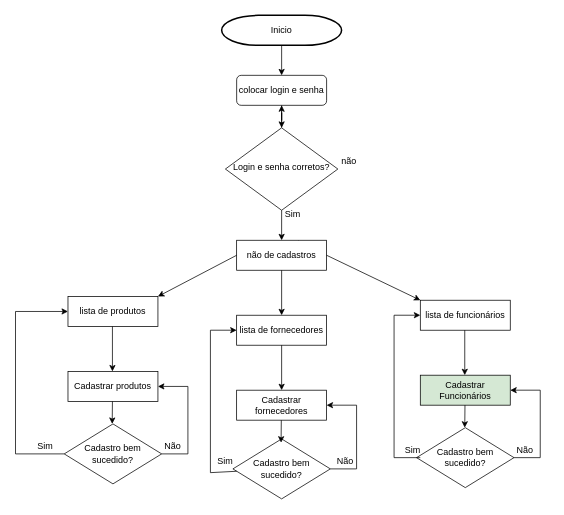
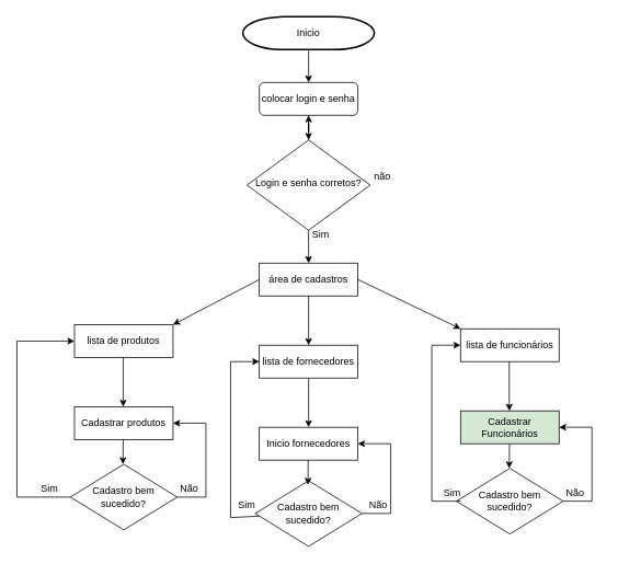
  <mxCell id="0" />
  <mxCell id="1" parent="0" />
  <mxCell id="2" value="" style="edgeStyle=orthogonalEdgeStyle;rounded=0;orthogonalLoop=1;jettySize=auto;html=1;" edge="1" parent="1" source="3" target="5"><mxGeometry relative="1" as="geometry" /></mxCell>
  <mxCell id="3" value="Login e senha corretos?" style="rhombus;whiteSpace=wrap;html=1;shadow=0;fontFamily=Helvetica;fontSize=12;align=center;strokeWidth=1;spacing=6;spacingTop=-4;" parent="1" vertex="1"><mxGeometry x="300" y="170" width="150" height="110" as="geometry" /></mxCell>
  <mxCell id="4" value="Inicio" style="strokeWidth=2;html=1;shape=mxgraph.flowchart.terminator;whiteSpace=wrap;" vertex="1" parent="1"><mxGeometry x="295" y="20" width="160" height="40" as="geometry" /></mxCell>
  <mxCell id="5" value="colocar login e senha" style="whiteSpace=wrap;html=1;rounded=1;" vertex="1" parent="1"><mxGeometry x="315" y="100" width="120" height="40" as="geometry" /></mxCell>
  <mxCell id="6" value="" style="endArrow=classic;html=1;rounded=0;exitX=0.5;exitY=1;exitDx=0;exitDy=0;entryX=0.5;entryY=0;entryDx=0;entryDy=0;" edge="1" parent="1" source="3" target="11"><mxGeometry width="50" height="50" relative="1" as="geometry"><mxPoint x="370" y="360" as="sourcePoint" /><mxPoint x="375" y="410" as="targetPoint" /></mxGeometry></mxCell>
  <mxCell id="7" value="" style="endArrow=classic;html=1;rounded=0;exitX=0.5;exitY=1;exitDx=0;exitDy=0;exitPerimeter=0;" edge="1" parent="1" source="4" target="5"><mxGeometry width="50" height="50" relative="1" as="geometry"><mxPoint x="370" y="100" as="sourcePoint" /><mxPoint x="420" y="50" as="targetPoint" /></mxGeometry></mxCell>
  <mxCell id="8" value="" style="endArrow=classic;html=1;rounded=0;exitX=0.5;exitY=1;exitDx=0;exitDy=0;entryX=0.5;entryY=0;entryDx=0;entryDy=0;" edge="1" parent="1" source="5" target="3"><mxGeometry width="50" height="50" relative="1" as="geometry"><mxPoint x="385" y="70" as="sourcePoint" /><mxPoint x="385" y="110" as="targetPoint" /><Array as="points" /></mxGeometry></mxCell>
  <mxCell id="9" value="não" style="text;html=1;align=center;verticalAlign=middle;whiteSpace=wrap;rounded=0;" vertex="1" parent="1"><mxGeometry x="435" y="200" width="60" height="30" as="geometry" /></mxCell>
  <mxCell id="10" value="sim" style="text;html=1;align=center;verticalAlign=middle;whiteSpace=wrap;rounded=0;" vertex="1" parent="1"><mxGeometry x="370" y="310" width="60" height="30" as="geometry" /></mxCell>
- <mxCell id="11" value="não de cadastros" style="rounded=0;whiteSpace=wrap;html=1;" vertex="1" parent="1"><mxGeometry x="315" y="320" width="120" height="40" as="geometry" /></mxCell>
+ <mxCell id="11" value="área de cadastros" style="rounded=0;whiteSpace=wrap;html=1;" vertex="1" parent="1"><mxGeometry x="315" y="320" width="120" height="40" as="geometry" /></mxCell>
  <mxCell id="12" value="" style="endArrow=classic;html=1;rounded=0;exitX=1;exitY=0.5;exitDx=0;exitDy=0;entryX=0;entryY=0;entryDx=0;entryDy=0;" edge="1" parent="1" source="11" target="17"><mxGeometry width="50" height="50" relative="1" as="geometry"><mxPoint x="460" y="370" as="sourcePoint" /><mxPoint x="510" y="400" as="targetPoint" /></mxGeometry></mxCell>
  <mxCell id="13" value="" style="endArrow=classic;html=1;rounded=0;exitX=0;exitY=0.5;exitDx=0;exitDy=0;entryX=1;entryY=0;entryDx=0;entryDy=0;" edge="1" parent="1" source="11" target="15"><mxGeometry width="50" height="50" relative="1" as="geometry"><mxPoint x="250" y="380" as="sourcePoint" /><mxPoint x="250" y="400" as="targetPoint" /></mxGeometry></mxCell>
  <mxCell id="14" value="" style="endArrow=classic;html=1;rounded=0;exitX=0.5;exitY=1;exitDx=0;exitDy=0;" edge="1" parent="1" source="11"><mxGeometry width="50" height="50" relative="1" as="geometry"><mxPoint x="370" y="450" as="sourcePoint" /><mxPoint x="375" y="420" as="targetPoint" /></mxGeometry></mxCell>
  <mxCell id="15" value="lista de produtos" style="rounded=0;whiteSpace=wrap;html=1;" vertex="1" parent="1"><mxGeometry x="90" y="395" width="120" height="40" as="geometry" /></mxCell>
  <mxCell id="16" value="lista de fornecedores" style="rounded=0;whiteSpace=wrap;html=1;" vertex="1" parent="1"><mxGeometry x="315" y="420" width="120" height="40" as="geometry" /></mxCell>
  <mxCell id="17" value="lista de funcionários" style="rounded=0;whiteSpace=wrap;html=1;" vertex="1" parent="1"><mxGeometry x="560" y="400" width="120" height="40" as="geometry" /></mxCell>
  <mxCell id="18" value="" style="endArrow=classic;html=1;rounded=0;exitX=0.5;exitY=1;exitDx=0;exitDy=0;" edge="1" parent="1" source="16"><mxGeometry width="50" height="50" relative="1" as="geometry"><mxPoint x="385" y="370" as="sourcePoint" /><mxPoint x="375" y="520" as="targetPoint" /></mxGeometry></mxCell>
  <mxCell id="19" value="" style="endArrow=classic;html=1;rounded=0;exitX=0.5;exitY=1;exitDx=0;exitDy=0;" edge="1" parent="1"><mxGeometry width="50" height="50" relative="1" as="geometry"><mxPoint x="619.29" y="440" as="sourcePoint" /><mxPoint x="619.29" y="500" as="targetPoint" /></mxGeometry></mxCell>
  <mxCell id="20" value="" style="endArrow=classic;html=1;rounded=0;exitX=0.5;exitY=1;exitDx=0;exitDy=0;" edge="1" parent="1"><mxGeometry width="50" height="50" relative="1" as="geometry"><mxPoint x="149.29" y="435" as="sourcePoint" /><mxPoint x="149.29" y="495" as="targetPoint" /></mxGeometry></mxCell>
  <mxCell id="21" value="Cadastrar produtos" style="rounded=0;whiteSpace=wrap;html=1;" vertex="1" parent="1"><mxGeometry x="90" y="495" width="120" height="40" as="geometry" /></mxCell>
- <mxCell id="22" value="Cadastrar fornecedores" style="rounded=0;whiteSpace=wrap;html=1;" vertex="1" parent="1"><mxGeometry x="315" y="520" width="120" height="40" as="geometry" /></mxCell>
+ <mxCell id="22" value="Inicio fornecedores" style="rounded=0;whiteSpace=wrap;html=1;" vertex="1" parent="1"><mxGeometry x="315" y="520" width="120" height="40" as="geometry" /></mxCell>
  <mxCell id="23" value="Cadastrar Funcionários" style="rounded=0;whiteSpace=wrap;html=1;fillColor=#d5e8d4;" vertex="1" parent="1"><mxGeometry x="560" y="500" width="120" height="40" as="geometry" /></mxCell>
  <mxCell id="24" value="Cadastro bem sucedido?" style="rhombus;whiteSpace=wrap;html=1;" vertex="1" parent="1"><mxGeometry x="85" y="565" width="130" height="80" as="geometry" /></mxCell>
  <mxCell id="25" value="Cadastro bem sucedido?" style="rhombus;whiteSpace=wrap;html=1;" vertex="1" parent="1"><mxGeometry x="310" y="585" width="130" height="80" as="geometry" /></mxCell>
  <mxCell id="26" value="Cadastro bem sucedido?" style="rhombus;whiteSpace=wrap;html=1;" vertex="1" parent="1"><mxGeometry x="555" y="570" width="130" height="80" as="geometry" /></mxCell>
  <mxCell id="27" value="" style="endArrow=classic;html=1;rounded=0;exitX=0.5;exitY=1;exitDx=0;exitDy=0;" edge="1" parent="1"><mxGeometry width="50" height="50" relative="1" as="geometry"><mxPoint x="149.29" y="535" as="sourcePoint" /><mxPoint x="149" y="565" as="targetPoint" /></mxGeometry></mxCell>
  <mxCell id="28" value="" style="endArrow=classic;html=1;rounded=0;exitX=0.5;exitY=1;exitDx=0;exitDy=0;" edge="1" parent="1"><mxGeometry width="50" height="50" relative="1" as="geometry"><mxPoint x="374.58" y="560" as="sourcePoint" /><mxPoint x="374.29" y="590" as="targetPoint" /></mxGeometry></mxCell>
  <mxCell id="29" value="" style="endArrow=classic;html=1;rounded=0;exitX=0.5;exitY=1;exitDx=0;exitDy=0;" edge="1" parent="1"><mxGeometry width="50" height="50" relative="1" as="geometry"><mxPoint x="619.58" y="540" as="sourcePoint" /><mxPoint x="619.29" y="570" as="targetPoint" /></mxGeometry></mxCell>
  <mxCell id="30" value="" style="endArrow=classic;html=1;rounded=0;exitX=0;exitY=0.5;exitDx=0;exitDy=0;entryX=0;entryY=0.5;entryDx=0;entryDy=0;" edge="1" parent="1" source="24" target="15"><mxGeometry width="50" height="50" relative="1" as="geometry"><mxPoint x="20" y="555" as="sourcePoint" /><mxPoint x="70" y="505" as="targetPoint" /><Array as="points"><mxPoint x="20" y="605" /><mxPoint x="20" y="415" /></Array></mxGeometry></mxCell>
  <mxCell id="31" value="" style="endArrow=classic;html=1;rounded=0;entryX=0;entryY=0.5;entryDx=0;entryDy=0;" edge="1" parent="1" source="25"><mxGeometry width="50" height="50" relative="1" as="geometry"><mxPoint x="310" y="630" as="sourcePoint" /><mxPoint x="315" y="440" as="targetPoint" /><Array as="points"><mxPoint x="280" y="630" /><mxPoint x="280" y="440" /></Array></mxGeometry></mxCell>
  <mxCell id="32" value="" style="endArrow=classic;html=1;rounded=0;entryX=0;entryY=0.5;entryDx=0;entryDy=0;" edge="1" parent="1"><mxGeometry width="50" height="50" relative="1" as="geometry"><mxPoint x="560" y="610" as="sourcePoint" /><mxPoint x="560" y="420" as="targetPoint" /><Array as="points"><mxPoint x="525" y="610" /><mxPoint x="525" y="420" /></Array></mxGeometry></mxCell>
  <mxCell id="33" value="Sim" style="text;html=1;align=center;verticalAlign=middle;whiteSpace=wrap;rounded=0;" vertex="1" parent="1"><mxGeometry x="30" y="580" width="60" height="30" as="geometry" /></mxCell>
  <mxCell id="34" value="Sim" style="text;html=1;align=center;verticalAlign=middle;whiteSpace=wrap;rounded=0;" vertex="1" parent="1"><mxGeometry x="360" y="270" width="60" height="30" as="geometry" /></mxCell>
  <mxCell id="35" value="Sim" style="text;html=1;align=center;verticalAlign=middle;whiteSpace=wrap;rounded=0;" vertex="1" parent="1"><mxGeometry x="270" y="600" width="60" height="30" as="geometry" /></mxCell>
  <mxCell id="36" value="Sim" style="text;html=1;align=center;verticalAlign=middle;whiteSpace=wrap;rounded=0;" vertex="1" parent="1"><mxGeometry x="520" y="585" width="60" height="30" as="geometry" /></mxCell>
  <mxCell id="37" value="" style="endArrow=classic;html=1;rounded=0;exitX=1;exitY=0.5;exitDx=0;exitDy=0;entryX=1;entryY=0.5;entryDx=0;entryDy=0;" edge="1" parent="1" source="24" target="21"><mxGeometry width="50" height="50" relative="1" as="geometry"><mxPoint x="220" y="600" as="sourcePoint" /><mxPoint x="270" y="550" as="targetPoint" /><Array as="points"><mxPoint x="250" y="605" /><mxPoint x="250" y="515" /></Array></mxGeometry></mxCell>
  <mxCell id="38" value="" style="endArrow=classic;html=1;rounded=0;exitX=1;exitY=0.5;exitDx=0;exitDy=0;entryX=1;entryY=0.5;entryDx=0;entryDy=0;" edge="1" parent="1" source="25" target="22"><mxGeometry width="50" height="50" relative="1" as="geometry"><mxPoint x="440" y="630" as="sourcePoint" /><mxPoint x="435" y="440" as="targetPoint" /><Array as="points"><mxPoint x="475" y="625" /><mxPoint x="475" y="540" /></Array></mxGeometry></mxCell>
  <mxCell id="39" value="" style="endArrow=classic;html=1;rounded=0;exitX=1;exitY=0.5;exitDx=0;exitDy=0;entryX=1;entryY=0.5;entryDx=0;entryDy=0;" edge="1" parent="1" target="23"><mxGeometry width="50" height="50" relative="1" as="geometry"><mxPoint x="685" y="610" as="sourcePoint" /><mxPoint x="680" y="420" as="targetPoint" /><Array as="points"><mxPoint x="720" y="610" /><mxPoint x="720" y="520" /></Array></mxGeometry></mxCell>
  <mxCell id="40" value="Não" style="text;html=1;align=center;verticalAlign=middle;whiteSpace=wrap;rounded=0;" vertex="1" parent="1"><mxGeometry x="200" y="580" width="60" height="30" as="geometry" /></mxCell>
  <mxCell id="41" value="Não" style="text;html=1;align=center;verticalAlign=middle;whiteSpace=wrap;rounded=0;" vertex="1" parent="1"><mxGeometry x="430" y="600" width="60" height="30" as="geometry" /></mxCell>
  <mxCell id="42" value="Não" style="text;html=1;align=center;verticalAlign=middle;whiteSpace=wrap;rounded=0;" vertex="1" parent="1"><mxGeometry x="670" y="585" width="60" height="30" as="geometry" /></mxCell>
